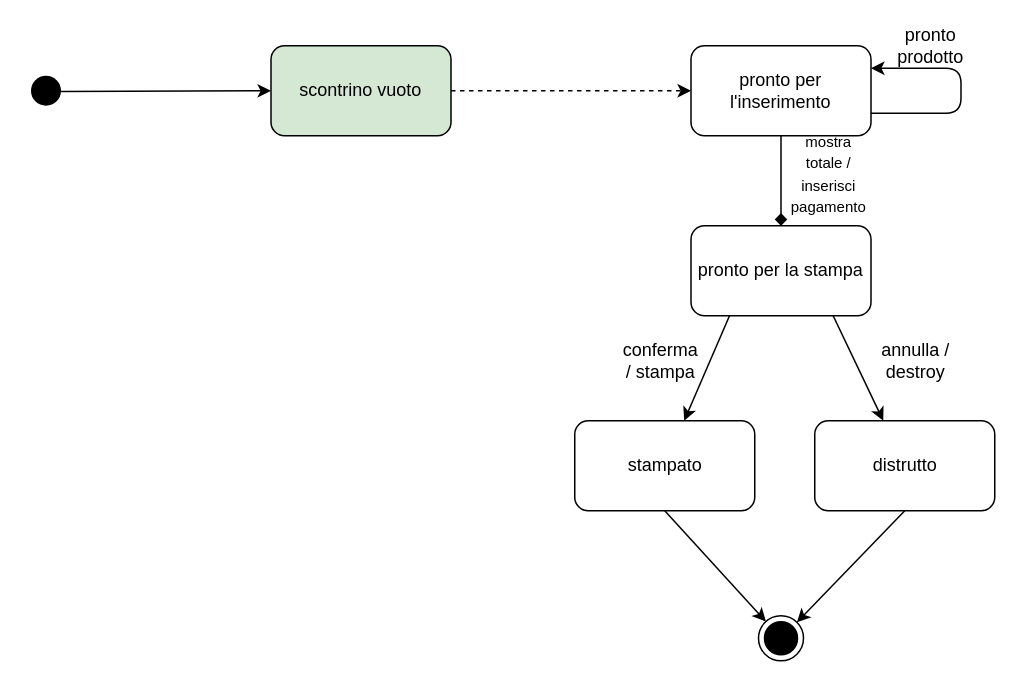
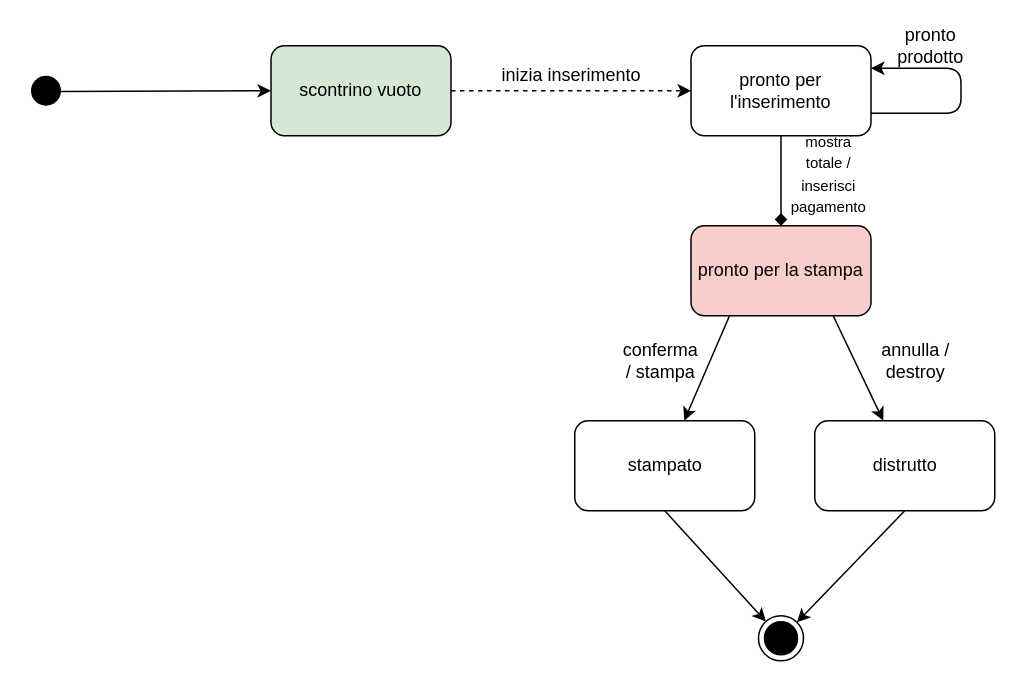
  <mxCell id="0" />
  <mxCell id="1" parent="0" />
  <mxCell id="2" value="scontrino vuoto" style="rounded=1;whiteSpace=wrap;html=1;fillColor=#d5e8d4;" parent="1" vertex="1"><mxGeometry x="180" y="30" width="120" height="60" as="geometry" /></mxCell>
  <mxCell id="3" value="" style="endArrow=classic;html=1;entryX=0;entryY=0.5;entryDx=0;entryDy=0;" parent="1" source="4" target="2" edge="1"><mxGeometry width="50" height="50" relative="1" as="geometry"><mxPoint x="-90" y="60" as="sourcePoint" /><mxPoint x="440" y="340" as="targetPoint" /></mxGeometry></mxCell>
  <mxCell id="4" value="" style="ellipse;fillColor=#000000;strokeColor=none;" parent="1" vertex="1"><mxGeometry x="20" y="50" width="20" height="20" as="geometry" /></mxCell>
  <mxCell id="5" value="pronto per l'inserimento" style="rounded=1;whiteSpace=wrap;html=1;" vertex="1" parent="1"><mxGeometry x="460" y="30" width="120" height="60" as="geometry" /></mxCell>
  <mxCell id="6" value="" style="endArrow=classic;html=1;exitX=1;exitY=0.5;exitDx=0;exitDy=0;dashed=1;" edge="1" parent="1" source="2" target="5"><mxGeometry width="50" height="50" relative="1" as="geometry"><mxPoint x="430" y="190" as="sourcePoint" /><mxPoint x="480" y="140" as="targetPoint" /></mxGeometry></mxCell>
+ <mxCell id="7" value="inizia inserimento" style="text;html=1;align=center;verticalAlign=middle;resizable=0;points=[];autosize=1;" vertex="1" parent="1"><mxGeometry x="325" y="40" width="110" height="20" as="geometry" /></mxCell>
  <mxCell id="8" value="" style="endArrow=classic;html=1;exitX=1;exitY=0.75;exitDx=0;exitDy=0;entryX=1;entryY=0.25;entryDx=0;entryDy=0;" edge="1" parent="1" source="5" target="5"><mxGeometry width="50" height="50" relative="1" as="geometry"><mxPoint x="430" y="190" as="sourcePoint" /><mxPoint x="730" y="75" as="targetPoint" /><Array as="points"><mxPoint x="640" y="75" /><mxPoint x="640" y="45" /><mxPoint x="620" y="45" /></Array></mxGeometry></mxCell>
  <mxCell id="9" value="pronto prodotto" style="text;html=1;strokeColor=none;fillColor=none;align=center;verticalAlign=middle;whiteSpace=wrap;rounded=0;" vertex="1" parent="1"><mxGeometry x="600" y="20" width="40" height="20" as="geometry" /></mxCell>
  <mxCell id="10" value="" style="endArrow=classic;html=1;" edge="1" parent="1" target="18"><mxGeometry width="50" height="50" relative="1" as="geometry"><mxPoint x="490" y="200" as="sourcePoint" /><mxPoint x="490" y="270" as="targetPoint" /></mxGeometry></mxCell>
  <mxCell id="11" value="" style="endArrow=classic;html=1;" edge="1" parent="1" target="19"><mxGeometry width="50" height="50" relative="1" as="geometry"><mxPoint x="550" y="200" as="sourcePoint" /><mxPoint x="550" y="270" as="targetPoint" /></mxGeometry></mxCell>
  <mxCell id="12" value="conferma / stampa" style="text;html=1;strokeColor=none;fillColor=none;align=center;verticalAlign=middle;whiteSpace=wrap;rounded=0;" vertex="1" parent="1"><mxGeometry x="420" y="230" width="40" height="20" as="geometry" /></mxCell>
  <mxCell id="13" value="annulla / destroy" style="text;html=1;strokeColor=none;fillColor=none;align=center;verticalAlign=middle;whiteSpace=wrap;rounded=0;" vertex="1" parent="1"><mxGeometry x="580" y="230" width="60" height="20" as="geometry" /></mxCell>
  <mxCell id="14" value="" style="ellipse;html=1;shape=endState;fillColor=#000000;strokeColor=#000000;" vertex="1" parent="1"><mxGeometry x="505" y="410" width="30" height="30" as="geometry" /></mxCell>
  <mxCell id="15" value="" style="endArrow=diamond;html=1;exitX=0.5;exitY=1;exitDx=0;exitDy=0;entryX=0.5;entryY=0;entryDx=0;entryDy=0;" edge="1" parent="1" source="5" target="16"><mxGeometry width="50" height="50" relative="1" as="geometry"><mxPoint x="430" y="160" as="sourcePoint" /><mxPoint x="520" y="120" as="targetPoint" /></mxGeometry></mxCell>
- <mxCell id="16" value="pronto per la stampa" style="rounded=1;whiteSpace=wrap;html=1;" vertex="1" parent="1"><mxGeometry x="460" y="150" width="120" height="60" as="geometry" /></mxCell>
+ <mxCell id="16" value="pronto per la stampa" style="rounded=1;whiteSpace=wrap;html=1;fillColor=#f8cecc;" vertex="1" parent="1"><mxGeometry x="460" y="150" width="120" height="60" as="geometry" /></mxCell>
  <mxCell id="17" value="&lt;font style=&quot;font-size: 10px&quot;&gt;mostra totale / inserisci pagamento&lt;/font&gt;" style="text;html=1;strokeColor=none;fillColor=none;align=center;verticalAlign=middle;whiteSpace=wrap;rounded=0;" vertex="1" parent="1"><mxGeometry x="532.5" y="100" width="37.5" height="30" as="geometry" /></mxCell>
  <mxCell id="18" value="stampato" style="rounded=1;whiteSpace=wrap;html=1;" vertex="1" parent="1"><mxGeometry x="382.5" y="280" width="120" height="60" as="geometry" /></mxCell>
  <mxCell id="19" value="distrutto" style="rounded=1;whiteSpace=wrap;html=1;" vertex="1" parent="1"><mxGeometry x="542.5" y="280" width="120" height="60" as="geometry" /></mxCell>
  <mxCell id="20" value="" style="endArrow=classic;html=1;exitX=0.5;exitY=1;exitDx=0;exitDy=0;" edge="1" parent="1" source="18" target="14"><mxGeometry width="50" height="50" relative="1" as="geometry"><mxPoint x="430" y="350" as="sourcePoint" /><mxPoint x="480" y="300" as="targetPoint" /></mxGeometry></mxCell>
  <mxCell id="21" value="" style="endArrow=classic;html=1;entryX=1;entryY=0;entryDx=0;entryDy=0;exitX=0.5;exitY=1;exitDx=0;exitDy=0;" edge="1" parent="1" source="19" target="14"><mxGeometry width="50" height="50" relative="1" as="geometry"><mxPoint x="430" y="350" as="sourcePoint" /><mxPoint x="480" y="300" as="targetPoint" /></mxGeometry></mxCell>
